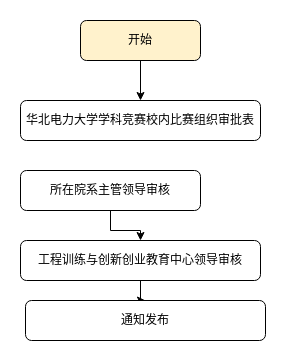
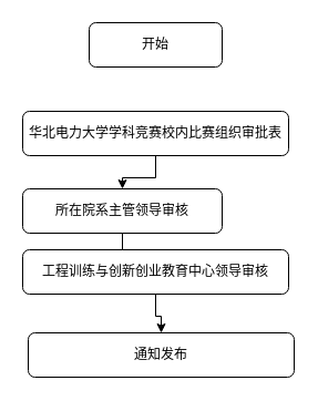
  <mxCell id="0" />
  <mxCell id="1" parent="0" />
- <mxCell id="2" value="" style="edgeStyle=orthogonalEdgeStyle;rounded=0;orthogonalLoop=1;jettySize=auto;html=1;" edge="1" parent="1" source="3" target="5"><mxGeometry relative="1" as="geometry" /></mxCell>
- <mxCell id="3" value="开始" style="rounded=1;whiteSpace=wrap;html=1;fillColor=#fff2cc;" vertex="1" parent="1"><mxGeometry x="80" y="20" width="120" height="40" as="geometry" /></mxCell>
+ <mxCell id="3" value="开始" style="rounded=1;whiteSpace=wrap;html=1;" vertex="1" parent="1"><mxGeometry x="80" y="20" width="120" height="40" as="geometry" /></mxCell>
+ <mxCell id="4" value="" style="edgeStyle=orthogonalEdgeStyle;rounded=0;orthogonalLoop=1;jettySize=auto;html=1;" edge="1" parent="1" source="5" target="7"><mxGeometry relative="1" as="geometry" /></mxCell>
  <mxCell id="5" value="华北电力大学学科竞赛校内比赛组织审批表" style="whiteSpace=wrap;html=1;rounded=1;" vertex="1" parent="1"><mxGeometry x="20" y="100" width="240" height="40" as="geometry" /></mxCell>
  <mxCell id="6" value="" style="edgeStyle=orthogonalEdgeStyle;rounded=0;orthogonalLoop=1;jettySize=auto;html=1;" edge="1" parent="1" source="7" target="9"><mxGeometry relative="1" as="geometry" /></mxCell>
  <mxCell id="7" value="所在院系主管领导审核" style="whiteSpace=wrap;html=1;rounded=1;" vertex="1" parent="1"><mxGeometry x="20" y="170" width="180" height="40" as="geometry" /></mxCell>
  <mxCell id="8" value="" style="edgeStyle=orthogonalEdgeStyle;rounded=0;orthogonalLoop=1;jettySize=auto;html=1;" edge="1" parent="1" source="9" target="10"><mxGeometry relative="1" as="geometry" /></mxCell>
- <mxCell id="9" value="工程训练与创新创业教育中心领导审核" style="whiteSpace=wrap;html=1;rounded=1;" vertex="1" parent="1"><mxGeometry x="20" y="240" width="240" height="40" as="geometry" /></mxCell>
+ <mxCell id="9" value="工程训练与创新创业教育中心领导审核" style="whiteSpace=wrap;html=1;rounded=1;" vertex="1" parent="1"><mxGeometry x="20" y="225" width="240" height="40" as="geometry" /></mxCell>
  <mxCell id="10" value="通知发布" style="whiteSpace=wrap;html=1;rounded=1;" vertex="1" parent="1"><mxGeometry x="25" y="300" width="240" height="40" as="geometry" /></mxCell>
